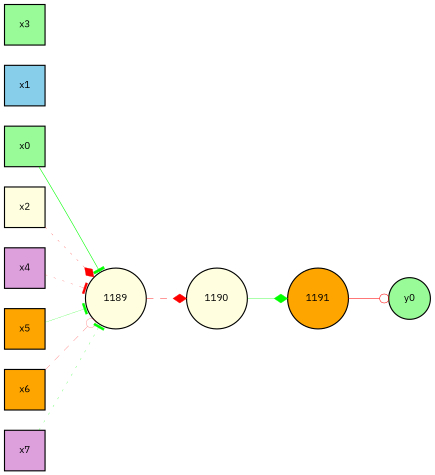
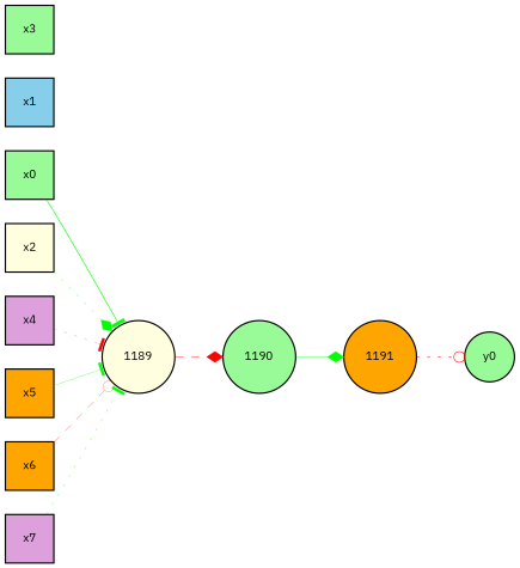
  digraph {
    fontname="IBM Plex Sans"
    rankdir=LR
    node [fillcolor=palegreen fontname="IBM Plex Sans" fontsize=9 shape=box style=filled]
    edge [arrowhead=tee color=green fontname="IBM Plex Sans" style=dotted]
    x0 [height=0.5 width=0.5]
    1189 [fillcolor=lightyellow height=0.1 shape=circle width=0.1]
-   1190 [fillcolor=lightyellow height=0.1 shape=circle width=0.1]
+   1190 [height=0.1 shape=circle width=0.1]
    x1 [fillcolor=skyblue height=0.5 width=0.5]
    x2 [fillcolor=lightyellow height=0.5 width=0.5]
    x3 [height=0.5 width=0.5]
    x4 [fillcolor=plum height=0.5 width=0.5]
    x5 [fillcolor=orange height=0.5 width=0.5]
    x6 [fillcolor=orange height=0.5 width=0.5]
    x7 [fillcolor=plum height=0.5 width=0.5]
    y0 [height=0.1 shape=circle width=0.1]
    1191 [fillcolor=orange height=0.1 shape=circle width=0.1]
    x0 -> 1189 [penwidth=0.5159292442514054 style=bold]
    1189 -> 1190 [arrowhead=diamond color=red penwidth=0.3669383734922014 style=dashed]
    1190 -> 1191 [arrowhead=diamond penwidth=0.2736888219925318 style=bold]
-   x2 -> 1189 [arrowhead=diamond color=red penwidth=0.2071404234420403]
+   x2 -> 1189 [arrowhead=diamond penwidth=0.2071404234420403]
    x4 -> 1189 [color=red penwidth=0.1708179110314934]
    x5 -> 1189 [penwidth=0.2013563660683666 style=bold]
    x6 -> 1189 [arrowhead=odot color=red penwidth=0.17535161825456805 style=dashed]
    x7 -> 1189 [penwidth=0.22269547069633522]
-   1191 -> y0 [arrowhead=odot color=red penwidth=0.46257798093119307 style=bold]
+   1191 -> y0 [arrowhead=odot color=red penwidth=0.46257798093119307]
  }
